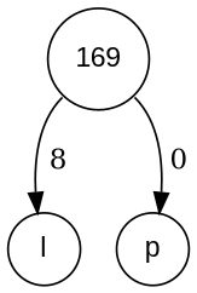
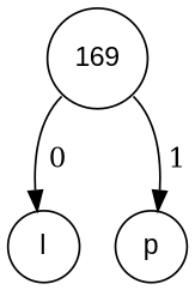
  digraph {
    node [fontname=Arial shape=circle]
    n1 [label=169 width=0.5]
    n2 [label=l width=0.5]
    n3 [label=p width=0.5]
-   n1 -> n2 [label=" 8" tailport=sw]
-   n1 -> n3 [label=" 0" tailport=se]
+   n1 -> n2 [label=" 0" tailport=sw]
+   n1 -> n3 [label=" 1" tailport=se]
  }
